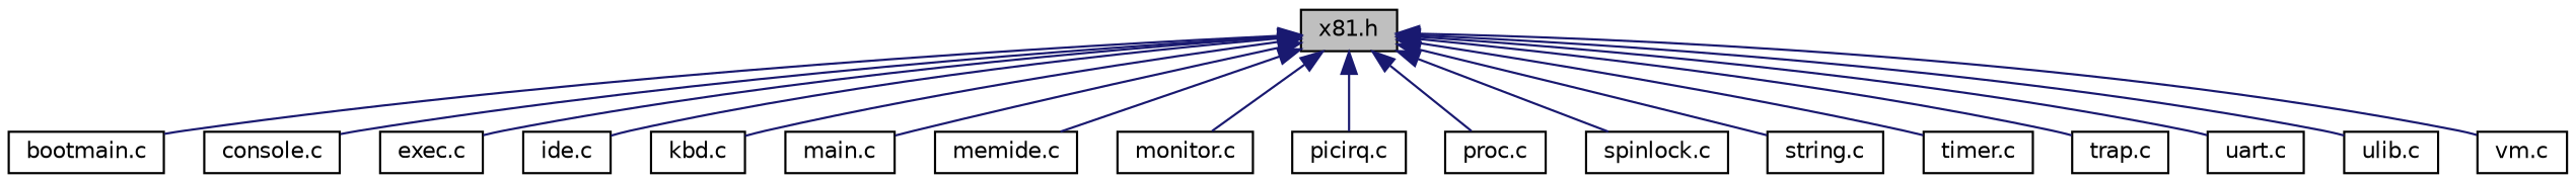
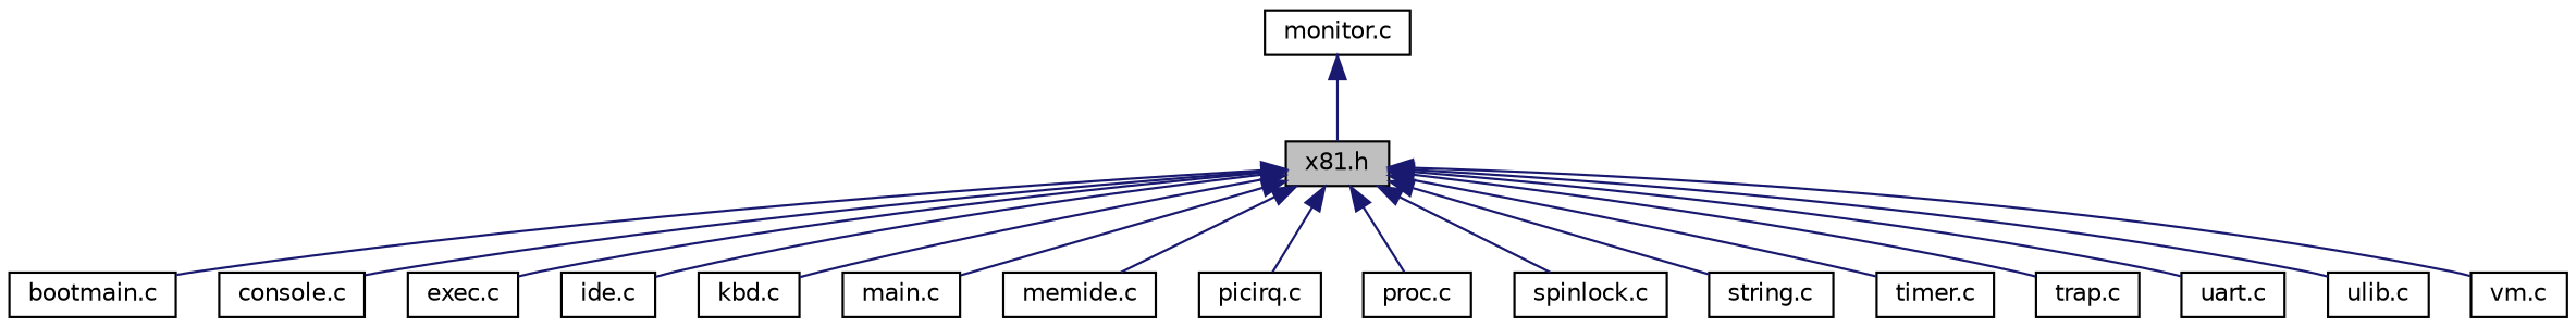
  digraph {
    node [color=black fillcolor=white fontname=Helvetica fontsize=10 shape=record style=filled]
    edge [color=midnightblue dir=back fontname=Helvetica fontsize=10 labelfontname=Helvetica labelfontsize=10 style=solid]
    n1 [fillcolor=grey75 fontcolor=black height=0.2 label="x81.h" width=0.4]
    n2 [height=0.2 label="bootmain.c" width=0.4]
    n3 [height=0.2 label="console.c" width=0.4]
    n4 [height=0.2 label="exec.c" width=0.4]
    n5 [height=0.2 label="ide.c" width=0.4]
    n6 [height=0.2 label="kbd.c" width=0.4]
    n7 [height=0.2 label="main.c" width=0.4]
    n8 [height=0.2 label="memide.c" width=0.4]
    n9 [height=0.2 label="monitor.c" width=0.4]
    n10 [height=0.2 label="picirq.c" width=0.4]
    n11 [height=0.2 label="proc.c" width=0.4]
    n12 [height=0.2 label="spinlock.c" width=0.4]
    n13 [height=0.2 label="string.c" width=0.4]
    n14 [height=0.2 label="timer.c" width=0.4]
    n15 [height=0.2 label="trap.c" width=0.4]
    n16 [height=0.2 label="uart.c" width=0.4]
    n17 [height=0.2 label="ulib.c" width=0.4]
    n18 [height=0.2 label="vm.c" width=0.4]
    n1 -> n2
    n1 -> n3
    n1 -> n4
    n1 -> n5
    n1 -> n6
    n1 -> n7
    n1 -> n8
-   n1 -> n9
+   n9 -> n1
    n1 -> n10
    n1 -> n11
    n1 -> n12
    n1 -> n13
    n1 -> n14
    n1 -> n15
    n1 -> n16
    n1 -> n17
    n1 -> n18
  }
